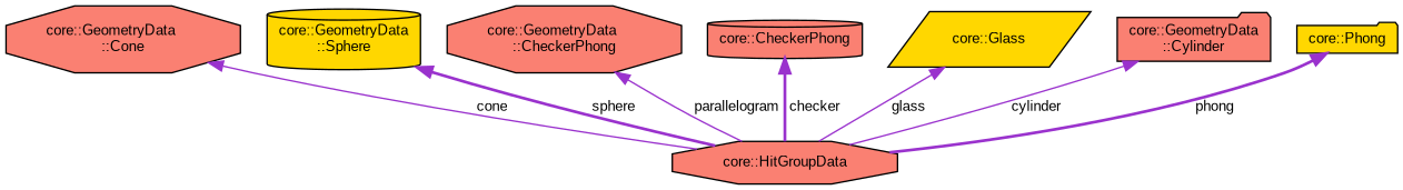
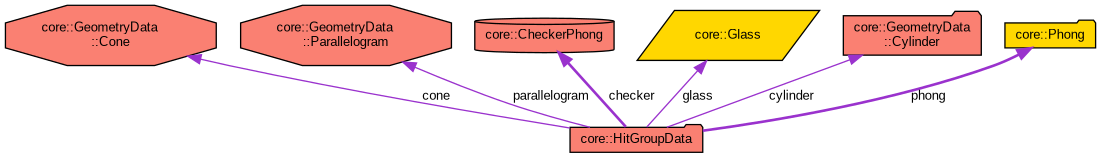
  digraph {
    fontname="Liberation Sans"
    rankdir=TB
    node [color=black fillcolor=salmon fontname="Liberation Sans" fontsize=10 shape=folder style=filled]
    edge [color=darkorchid3 dir=back fontname="Liberation Sans" fontsize=10 labelfontname=Helvetica labelfontsize=10 style=solid]
-   n1 [fontcolor=black height=0.2 label="core::HitGroupData" shape=octagon width=0.4]
+   n1 [fontcolor=black height=0.2 label="core::HitGroupData" width=0.4]
    n2 [height=0.2 label="core::GeometryData\l::Cone" shape=octagon width=0.4]
-   n3 [fillcolor=gold height=0.2 label="core::GeometryData\l::Sphere" shape=cylinder width=0.4]
-   n4 [height=0.2 label="core::GeometryData\l::CheckerPhong" shape=octagon width=0.4]
+   n4 [height=0.2 label="core::GeometryData\l::Parallelogram" shape=octagon width=0.4]
    n5 [height=0.2 label="core::CheckerPhong" shape=cylinder width=0.4]
    n6 [fillcolor=gold height=0.2 label="core::Glass" shape=parallelogram width=0.4]
    n7 [height=0.2 label="core::GeometryData\l::Cylinder" width=0.4]
    n8 [fillcolor=gold height=0.2 label="core::Phong" width=0.4]
    n2 -> n1 [label=" cone"]
-   n3 -> n1 [label=" sphere" style=bold]
    n4 -> n1 [label=" parallelogram"]
    n5 -> n1 [label=" checker" style=bold]
    n6 -> n1 [label=" glass"]
    n7 -> n1 [label=" cylinder"]
    n8 -> n1 [label=" phong" style=bold]
  }
